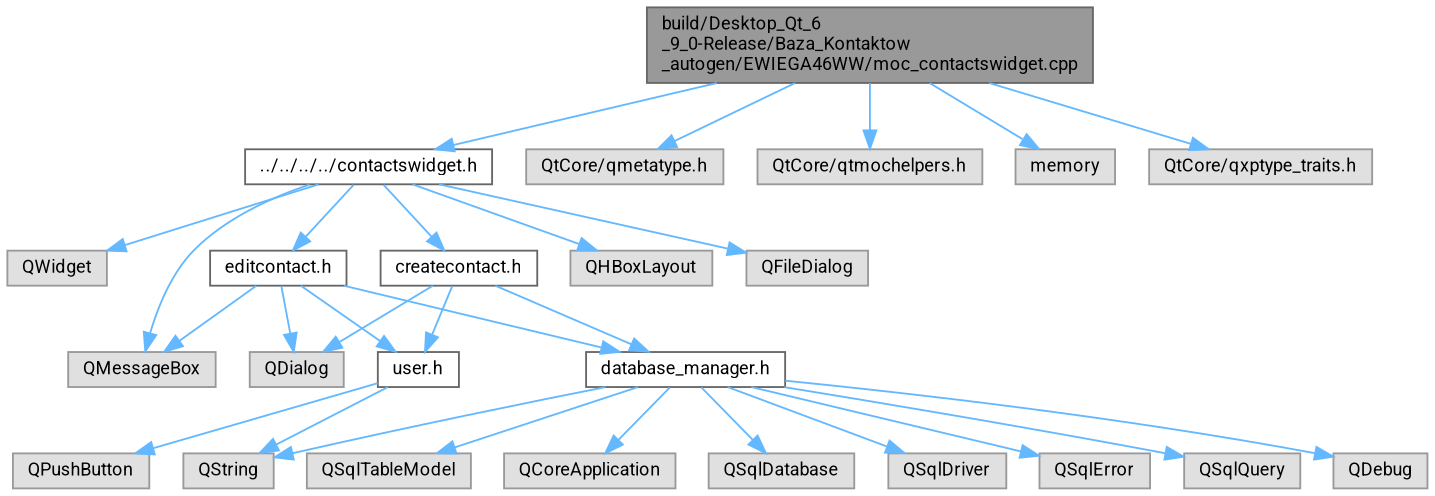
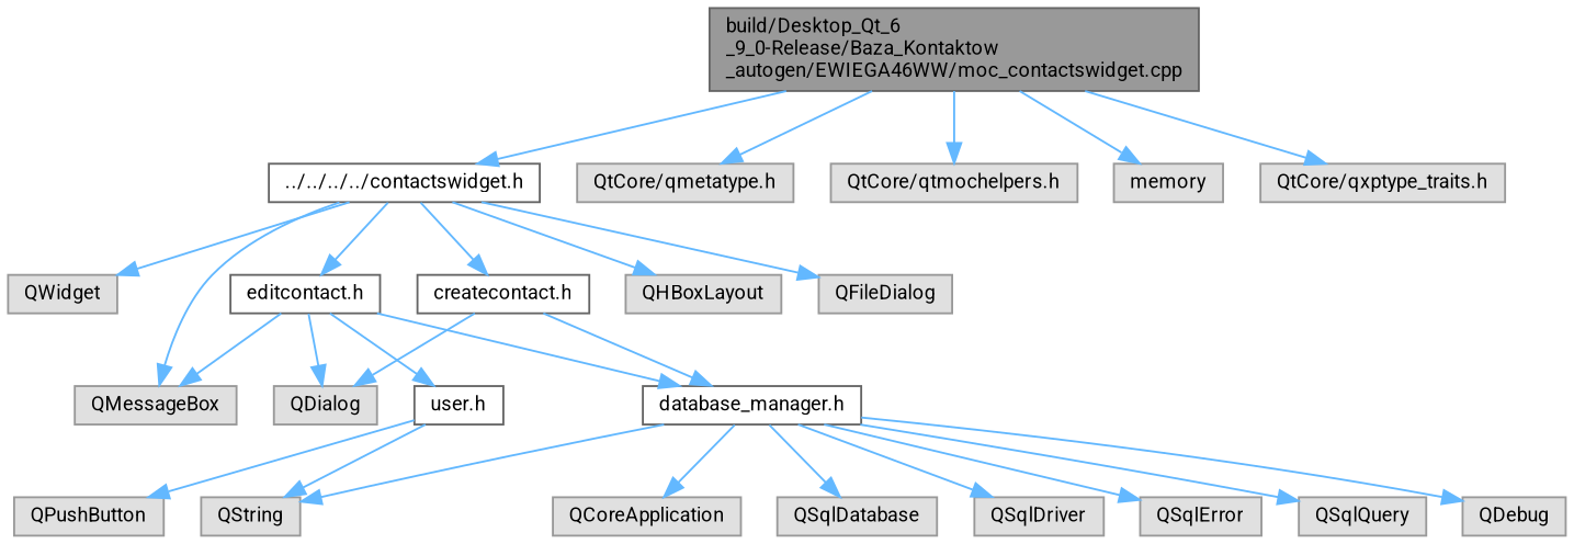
  digraph {
    fontname=Roboto
    node [color=grey60 fillcolor="#E0E0E0" fontname=Roboto fontsize=10 shape=box style=filled]
    edge [color=steelblue1 fontname=Roboto fontsize=10 labelfontname=Helvetica labelfontsize=10 style=solid]
    n1 [color=gray40 fillcolor=grey60 fontcolor=black height=0.2 label="build/Desktop_Qt_6\l_9_0-Release/Baza_Kontaktow\l_autogen/EWIEGA46WW/moc_contactswidget.cpp" width=0.4]
    n2 [color=grey40 fillcolor=white height=0.2 label="../../../../contactswidget.h" width=0.4]
    n3 [height=0.2 label="QtCore/qmetatype.h" width=0.4]
    n4 [height=0.2 label="QtCore/qtmochelpers.h" width=0.4]
    n5 [height=0.2 label=memory width=0.4]
    n6 [height=0.2 label="QtCore/qxptype_traits.h" width=0.4]
    n7 [height=0.2 label=QWidget width=0.4]
    n8 [height=0.2 label=QMessageBox width=0.4]
    n9 [height=0.2 label=QHBoxLayout width=0.4]
    n10 [height=0.2 label=QFileDialog width=0.4]
    n11 [color=grey40 fillcolor=white height=0.2 label="createcontact.h" width=0.4]
    n12 [color=grey40 fillcolor=white height=0.2 label="editcontact.h" width=0.4]
    n13 [height=0.2 label=QPushButton width=0.4]
    n14 [height=0.2 label=QDialog width=0.4]
    n15 [color=grey40 fillcolor=white height=0.2 label="database_manager.h" width=0.4]
    n16 [color=grey40 fillcolor=white height=0.2 label="user.h" width=0.4]
    n17 [height=0.2 label=QString width=0.4]
    n18 [height=0.2 label=QCoreApplication width=0.4]
    n19 [height=0.2 label=QSqlDatabase width=0.4]
    n20 [height=0.2 label=QSqlDriver width=0.4]
    n21 [height=0.2 label=QSqlError width=0.4]
    n22 [height=0.2 label=QSqlQuery width=0.4]
    n23 [height=0.2 label=QDebug width=0.4]
-   n24 [height=0.2 label=QSqlTableModel width=0.4]
    n1 -> n2
    n1 -> n3
    n1 -> n4
    n1 -> n5
    n1 -> n6
    n2 -> n7
    n2 -> n8
    n2 -> n9
    n2 -> n10
    n2 -> n11
    n2 -> n12
    n11 -> n14
    n11 -> n15
-   n11 -> n16
    n12 -> n8
    n12 -> n14
    n12 -> n15
    n12 -> n16
    n15 -> n17
    n15 -> n18
    n15 -> n19
    n15 -> n20
    n15 -> n21
    n15 -> n22
    n15 -> n23
-   n15 -> n24
    n16 -> n13
    n16 -> n17
  }
